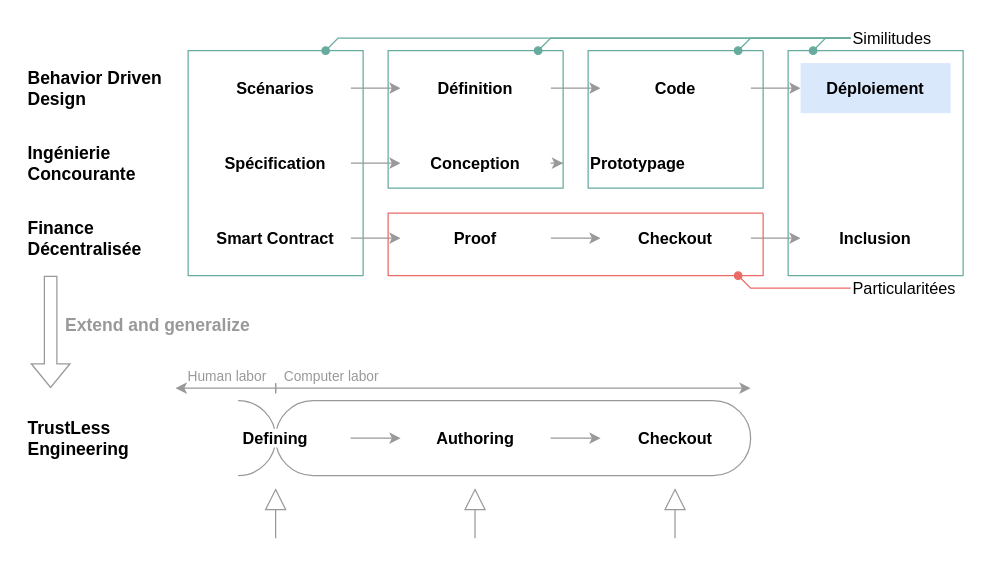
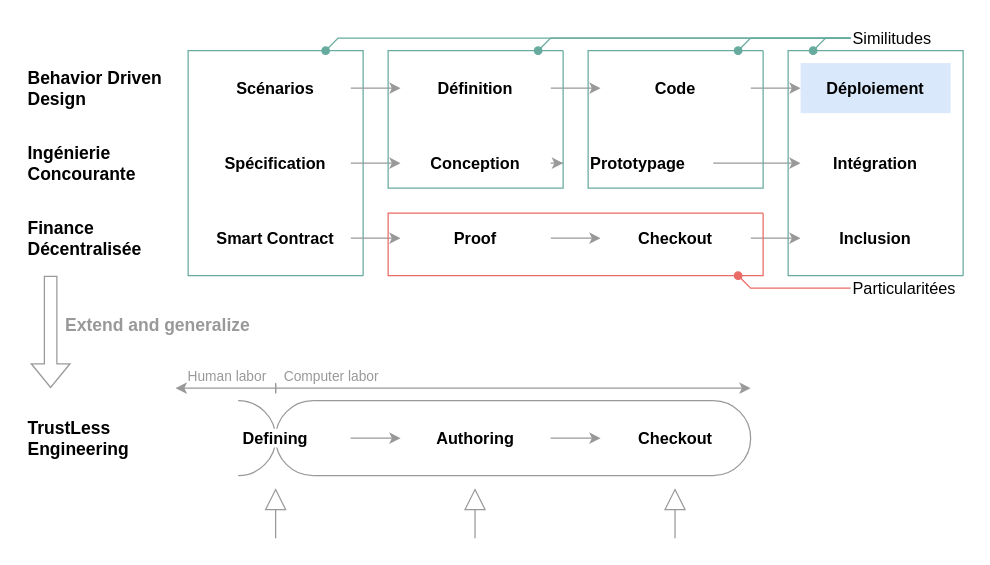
  <mxCell id="0" />
  <mxCell id="1" parent="0" />
  <mxCell id="2" value="" style="endArrow=none;html=1;rounded=0;fontSize=14;strokeColor=#67AB9F;" edge="1" parent="1"><mxGeometry width="50" height="50" relative="1" as="geometry"><mxPoint x="290" y="220" as="sourcePoint" /><mxPoint x="290" y="220" as="targetPoint" /><Array as="points"><mxPoint x="290" y="40" /><mxPoint x="150" y="40" /><mxPoint x="150" y="220" /></Array></mxGeometry></mxCell>
  <mxCell id="3" style="edgeStyle=orthogonalEdgeStyle;rounded=0;orthogonalLoop=1;jettySize=auto;html=1;fontStyle=1;fontColor=#999999;strokeColor=#999999;" edge="1" parent="1" source="4" target="6"><mxGeometry relative="1" as="geometry" /></mxCell>
  <mxCell id="4" value="Scénarios" style="rounded=0;whiteSpace=wrap;html=1;fontStyle=1;strokeColor=none;fontSize=13;" vertex="1" parent="1"><mxGeometry x="160" y="50" width="120" height="40" as="geometry" /></mxCell>
  <mxCell id="5" style="edgeStyle=orthogonalEdgeStyle;rounded=0;orthogonalLoop=1;jettySize=auto;html=1;fontStyle=1;strokeColor=#999999;" edge="1" parent="1" source="6" target="8"><mxGeometry relative="1" as="geometry" /></mxCell>
  <mxCell id="6" value="Définition" style="rounded=0;whiteSpace=wrap;html=1;fontStyle=1;strokeColor=none;fontSize=13;" vertex="1" parent="1"><mxGeometry x="320" y="50" width="120" height="40" as="geometry" /></mxCell>
  <mxCell id="7" style="edgeStyle=orthogonalEdgeStyle;rounded=0;orthogonalLoop=1;jettySize=auto;html=1;fontStyle=1;strokeColor=#999999;" edge="1" parent="1" source="8" target="9"><mxGeometry relative="1" as="geometry" /></mxCell>
  <mxCell id="8" value="Code" style="rounded=0;whiteSpace=wrap;html=1;fontStyle=1;strokeColor=none;fontSize=13;" vertex="1" parent="1"><mxGeometry x="480" y="50" width="120" height="40" as="geometry" /></mxCell>
  <mxCell id="9" value="Déploiement" style="rounded=0;whiteSpace=wrap;html=1;fontStyle=1;strokeColor=none;fontSize=13;fillColor=#dae8fc;" vertex="1" parent="1"><mxGeometry x="640" y="50" width="120" height="40" as="geometry" /></mxCell>
  <mxCell id="10" style="edgeStyle=orthogonalEdgeStyle;rounded=0;orthogonalLoop=1;jettySize=auto;html=1;fontStyle=1;fontSize=13;fontColor=#999999;strokeColor=#999999;" edge="1" source="11" target="13" parent="1"><mxGeometry relative="1" as="geometry" /></mxCell>
  <mxCell id="11" value="Spécification" style="rounded=0;whiteSpace=wrap;html=1;fontStyle=1;fontSize=13;strokeColor=none;" vertex="1" parent="1"><mxGeometry x="160" y="110" width="120" height="40" as="geometry" /></mxCell>
  <mxCell id="12" style="edgeStyle=orthogonalEdgeStyle;rounded=0;orthogonalLoop=1;jettySize=auto;html=1;fontStyle=1;fontSize=13;strokeColor=#999999;" edge="1" source="13" target="15" parent="1"><mxGeometry relative="1" as="geometry" /></mxCell>
  <mxCell id="13" value="&lt;strong style=&quot;font-size: 13px;&quot;&gt;Conception&lt;/strong&gt;" style="rounded=0;whiteSpace=wrap;html=1;fontStyle=1;fontSize=13;strokeColor=none;" vertex="1" parent="1"><mxGeometry x="320" y="110" width="120" height="40" as="geometry" /></mxCell>
+ <mxCell id="14" style="edgeStyle=orthogonalEdgeStyle;rounded=0;orthogonalLoop=1;jettySize=auto;html=1;fontStyle=1;fontSize=13;strokeColor=#999999;" edge="1" source="15" target="16" parent="1"><mxGeometry relative="1" as="geometry" /></mxCell>
  <mxCell id="15" value="&lt;strong style=&quot;font-size: 13px;&quot;&gt;Prototypage&lt;/strong&gt;" style="rounded=0;whiteSpace=wrap;html=1;fontStyle=1;fontSize=13;strokeColor=none;" vertex="1" parent="1"><mxGeometry x="450" y="110" width="120" height="40" as="geometry" /></mxCell>
+ <mxCell id="16" value="&lt;strong style=&quot;font-size: 13px;&quot;&gt;Intégration&lt;/strong&gt;" style="rounded=0;whiteSpace=wrap;html=1;fontStyle=1;fontSize=13;strokeColor=none;" vertex="1" parent="1"><mxGeometry x="640" y="110" width="120" height="40" as="geometry" /></mxCell>
  <mxCell id="17" style="edgeStyle=orthogonalEdgeStyle;rounded=0;orthogonalLoop=1;jettySize=auto;html=1;fontStyle=1;fontColor=#999999;strokeColor=#999999;" edge="1" source="18" target="20" parent="1"><mxGeometry relative="1" as="geometry" /></mxCell>
  <mxCell id="18" value="&lt;strong style=&quot;font-size: 13px;&quot;&gt;Smart Contract&lt;/strong&gt;" style="rounded=0;whiteSpace=wrap;html=1;fontStyle=1;fontSize=13;strokeColor=none;" vertex="1" parent="1"><mxGeometry x="160" y="170" width="120" height="40" as="geometry" /></mxCell>
  <mxCell id="19" style="edgeStyle=orthogonalEdgeStyle;rounded=0;orthogonalLoop=1;jettySize=auto;html=1;fontStyle=1;strokeColor=#999999;" edge="1" source="20" target="22" parent="1"><mxGeometry relative="1" as="geometry" /></mxCell>
  <mxCell id="20" value="&lt;strong style=&quot;font-size: 13px;&quot;&gt;Proof&lt;/strong&gt;" style="rounded=0;whiteSpace=wrap;html=1;fontStyle=1;fontSize=13;strokeColor=none;" vertex="1" parent="1"><mxGeometry x="320" y="170" width="120" height="40" as="geometry" /></mxCell>
  <mxCell id="21" style="edgeStyle=orthogonalEdgeStyle;rounded=0;orthogonalLoop=1;jettySize=auto;html=1;fontStyle=1;strokeColor=#999999;" edge="1" source="22" target="23" parent="1"><mxGeometry relative="1" as="geometry" /></mxCell>
  <mxCell id="22" value="&lt;strong style=&quot;font-size: 13px;&quot;&gt;Checkout&lt;/strong&gt;" style="rounded=0;whiteSpace=wrap;html=1;fontStyle=1;fontSize=13;strokeColor=none;" vertex="1" parent="1"><mxGeometry x="480" y="170" width="120" height="40" as="geometry" /></mxCell>
  <mxCell id="23" value="&lt;strong style=&quot;font-size: 13px;&quot;&gt;Inclusion&lt;/strong&gt;" style="rounded=0;whiteSpace=wrap;html=1;fontStyle=1;fontSize=13;strokeColor=none;" vertex="1" parent="1"><mxGeometry x="640" y="170" width="120" height="40" as="geometry" /></mxCell>
  <mxCell id="24" value="Behavior Driven Design" style="text;html=1;strokeColor=none;fillColor=none;align=left;verticalAlign=middle;whiteSpace=wrap;rounded=0;fontStyle=1;fontSize=14;" vertex="1" parent="1"><mxGeometry x="20" y="50" width="110" height="40" as="geometry" /></mxCell>
  <mxCell id="25" value="Ingénierie Concourante" style="text;html=1;strokeColor=none;fillColor=none;align=left;verticalAlign=middle;whiteSpace=wrap;rounded=0;fontStyle=1;fontSize=14;" vertex="1" parent="1"><mxGeometry x="20" y="110" width="110" height="40" as="geometry" /></mxCell>
  <mxCell id="26" value="Finance Décentralisée" style="text;html=1;strokeColor=none;fillColor=none;align=left;verticalAlign=middle;whiteSpace=wrap;rounded=0;fontStyle=1;fontSize=14;" vertex="1" parent="1"><mxGeometry x="20" y="170" width="110" height="40" as="geometry" /></mxCell>
  <mxCell id="27" value="" style="endArrow=none;html=1;rounded=0;fontSize=14;strokeColor=#67AB9F;" edge="1" parent="1"><mxGeometry width="50" height="50" relative="1" as="geometry"><mxPoint x="770" y="220" as="sourcePoint" /><mxPoint x="770" y="220" as="targetPoint" /><Array as="points"><mxPoint x="770" y="40" /><mxPoint x="630" y="40" /><mxPoint x="630" y="220" /></Array></mxGeometry></mxCell>
  <mxCell id="28" value="" style="endArrow=none;html=1;rounded=0;fontSize=14;fillColor=#f8cecc;strokeColor=#67AB9F;" edge="1" parent="1"><mxGeometry width="50" height="50" relative="1" as="geometry"><mxPoint x="450" y="40" as="sourcePoint" /><mxPoint x="450" y="40" as="targetPoint" /><Array as="points"><mxPoint x="310" y="40" /><mxPoint x="310" y="150" /><mxPoint x="450" y="150" /></Array></mxGeometry></mxCell>
  <mxCell id="29" value="" style="endArrow=none;html=1;rounded=0;fontSize=14;fillColor=#f8cecc;strokeColor=#67AB9F;" edge="1" parent="1"><mxGeometry width="50" height="50" relative="1" as="geometry"><mxPoint x="610" y="40" as="sourcePoint" /><mxPoint x="610" y="40" as="targetPoint" /><Array as="points"><mxPoint x="470" y="40" /><mxPoint x="470" y="150" /><mxPoint x="610" y="150" /></Array></mxGeometry></mxCell>
  <mxCell id="30" value="" style="endArrow=none;html=1;rounded=0;fontSize=14;fillColor=#f8cecc;strokeColor=#EA6B66;" edge="1" parent="1"><mxGeometry width="50" height="50" relative="1" as="geometry"><mxPoint x="610" y="170" as="sourcePoint" /><mxPoint x="610" y="170" as="targetPoint" /><Array as="points"><mxPoint x="310" y="170" /><mxPoint x="310" y="220" /><mxPoint x="610" y="220" /></Array></mxGeometry></mxCell>
  <mxCell id="31" value="" style="endArrow=oval;html=1;rounded=0;strokeColor=#EA6B66;fontSize=13;exitX=0;exitY=0.5;exitDx=0;exitDy=0;endFill=1;" edge="1" parent="1" source="32"><mxGeometry width="50" height="50" relative="1" as="geometry"><mxPoint x="650" y="270" as="sourcePoint" /><mxPoint x="590" y="220" as="targetPoint" /><Array as="points"><mxPoint x="600" y="230" /></Array></mxGeometry></mxCell>
  <mxCell id="32" value="Particularitées" style="text;html=1;strokeColor=none;fillColor=none;align=left;verticalAlign=middle;whiteSpace=wrap;rounded=0;fontSize=13;" vertex="1" parent="1"><mxGeometry x="680" y="220" width="80" height="20" as="geometry" /></mxCell>
  <mxCell id="33" value="Similitudes" style="text;html=1;strokeColor=none;fillColor=none;align=left;verticalAlign=middle;whiteSpace=wrap;rounded=0;fontSize=13;" vertex="1" parent="1"><mxGeometry x="680" y="20" width="80" height="20" as="geometry" /></mxCell>
  <mxCell id="34" value="" style="endArrow=oval;html=1;rounded=0;strokeColor=#67AB9F;fontSize=13;exitX=0;exitY=0.5;exitDx=0;exitDy=0;endFill=1;" edge="1" parent="1" source="33"><mxGeometry width="50" height="50" relative="1" as="geometry"><mxPoint x="670" y="30" as="sourcePoint" /><mxPoint x="590" y="40" as="targetPoint" /><Array as="points"><mxPoint x="600" y="30" /></Array></mxGeometry></mxCell>
  <mxCell id="35" value="" style="endArrow=oval;html=1;rounded=0;strokeColor=#67AB9F;fontSize=13;exitX=0;exitY=0.5;exitDx=0;exitDy=0;endFill=1;" edge="1" parent="1" source="33"><mxGeometry width="50" height="50" relative="1" as="geometry"><mxPoint x="670" y="30" as="sourcePoint" /><mxPoint x="650" y="40" as="targetPoint" /><Array as="points"><mxPoint x="660" y="30" /></Array></mxGeometry></mxCell>
  <mxCell id="36" value="" style="endArrow=oval;html=1;rounded=0;strokeColor=#67AB9F;fontSize=13;exitX=0;exitY=0.5;exitDx=0;exitDy=0;endFill=1;" edge="1" parent="1" source="33"><mxGeometry width="50" height="50" relative="1" as="geometry"><mxPoint x="520" y="10" as="sourcePoint" /><mxPoint x="430" y="40" as="targetPoint" /><Array as="points"><mxPoint x="440" y="30" /></Array></mxGeometry></mxCell>
  <mxCell id="37" value="" style="endArrow=oval;html=1;rounded=0;strokeColor=#67AB9F;fontSize=13;exitX=0;exitY=0.5;exitDx=0;exitDy=0;endFill=1;" edge="1" parent="1" source="33"><mxGeometry width="50" height="50" relative="1" as="geometry"><mxPoint x="530" y="10" as="sourcePoint" /><mxPoint x="260" y="40" as="targetPoint" /><Array as="points"><mxPoint x="270" y="30" /></Array></mxGeometry></mxCell>
  <mxCell id="38" style="edgeStyle=orthogonalEdgeStyle;rounded=0;orthogonalLoop=1;jettySize=auto;html=1;fontStyle=1;strokeColor=#999999;" edge="1" source="49" target="50" parent="1"><mxGeometry relative="1" as="geometry" /></mxCell>
  <mxCell id="39" style="edgeStyle=orthogonalEdgeStyle;rounded=0;orthogonalLoop=1;jettySize=auto;html=1;fontStyle=1;strokeColor=#999999;" edge="1" source="50" target="51" parent="1"><mxGeometry relative="1" as="geometry" /></mxCell>
  <mxCell id="40" value="" style="endArrow=block;html=1;rounded=0;strokeColor=#999999;fontSize=13;endFill=0;endSize=15;" edge="1" parent="1"><mxGeometry width="50" height="50" relative="1" as="geometry"><mxPoint x="220" y="430" as="sourcePoint" /><mxPoint x="220" y="390" as="targetPoint" /></mxGeometry></mxCell>
  <mxCell id="41" value="" style="endArrow=block;html=1;rounded=0;strokeColor=#999999;fontSize=13;endFill=0;endSize=15;" edge="1" parent="1"><mxGeometry width="50" height="50" relative="1" as="geometry"><mxPoint x="379.52" y="430" as="sourcePoint" /><mxPoint x="379.52" y="390" as="targetPoint" /></mxGeometry></mxCell>
  <mxCell id="42" value="" style="endArrow=block;html=1;rounded=0;strokeColor=#999999;fontSize=13;endFill=0;endSize=15;" edge="1" parent="1"><mxGeometry width="50" height="50" relative="1" as="geometry"><mxPoint x="539.52" y="430" as="sourcePoint" /><mxPoint x="539.52" y="390" as="targetPoint" /></mxGeometry></mxCell>
  <mxCell id="43" value="TrustLess Engineering" style="text;html=1;strokeColor=none;fillColor=none;align=left;verticalAlign=middle;whiteSpace=wrap;rounded=0;fontStyle=1;fontSize=14;" vertex="1" parent="1"><mxGeometry x="20" y="330" width="110" height="40" as="geometry" /></mxCell>
  <mxCell id="44" value="" style="verticalLabelPosition=bottom;verticalAlign=top;html=1;shape=mxgraph.basic.arc;startAngle=0;endAngle=0.5;fontSize=13;strokeColor=#999999;" vertex="1" parent="1"><mxGeometry x="160" y="320" width="60" height="60" as="geometry" /></mxCell>
  <mxCell id="45" value="" style="verticalLabelPosition=bottom;verticalAlign=top;html=1;shape=mxgraph.basic.arc;startAngle=0;endAngle=0.5;fontSize=13;flipV=1;flipH=1;strokeColor=#999999;" vertex="1" parent="1"><mxGeometry x="220" y="320" width="60" height="60" as="geometry" /></mxCell>
  <mxCell id="46" value="" style="verticalLabelPosition=bottom;verticalAlign=top;html=1;shape=mxgraph.basic.arc;startAngle=0;endAngle=0.5;fontSize=13;flipV=1;flipH=0;strokeColor=#999999;" vertex="1" parent="1"><mxGeometry x="540" y="320" width="60" height="60" as="geometry" /></mxCell>
  <mxCell id="47" value="" style="endArrow=none;html=1;rounded=0;strokeColor=#999999;fontSize=13;endSize=15;entryX=0.5;entryY=1;entryDx=0;entryDy=0;entryPerimeter=0;exitX=0.5;exitY=1;exitDx=0;exitDy=0;exitPerimeter=0;" edge="1" parent="1" source="45" target="46"><mxGeometry width="50" height="50" relative="1" as="geometry"><mxPoint x="300" y="320" as="sourcePoint" /><mxPoint x="560" y="320" as="targetPoint" /></mxGeometry></mxCell>
  <mxCell id="48" value="" style="endArrow=none;html=1;rounded=0;strokeColor=#999999;fontSize=13;endSize=15;entryX=0.5;entryY=0;entryDx=0;entryDy=0;entryPerimeter=0;exitX=0.5;exitY=0;exitDx=0;exitDy=0;exitPerimeter=0;" edge="1" parent="1" source="45" target="46"><mxGeometry width="50" height="50" relative="1" as="geometry"><mxPoint x="250" y="380" as="sourcePoint" /><mxPoint x="560" y="380" as="targetPoint" /></mxGeometry></mxCell>
  <mxCell id="49" value="&lt;strong style=&quot;font-size: 13px;&quot;&gt;Defining&lt;/strong&gt;" style="rounded=0;whiteSpace=wrap;html=1;fontStyle=1;fontSize=13;strokeColor=none;fillColor=none;labelBackgroundColor=default;labelBorderColor=none;" vertex="1" parent="1"><mxGeometry x="160" y="330" width="120" height="40" as="geometry" /></mxCell>
  <mxCell id="50" value="&lt;strong style=&quot;font-size: 13px;&quot;&gt;Authoring&lt;/strong&gt;" style="rounded=0;whiteSpace=wrap;html=1;fontStyle=1;fontSize=13;strokeColor=none;fillColor=none;labelBackgroundColor=default;" vertex="1" parent="1"><mxGeometry x="320" y="330" width="120" height="40" as="geometry" /></mxCell>
  <mxCell id="51" value="&lt;strong style=&quot;font-size: 13px;&quot;&gt;Checkout&lt;/strong&gt;" style="rounded=0;whiteSpace=wrap;html=1;fontStyle=1;fontSize=13;strokeColor=none;fillColor=none;labelBackgroundColor=default;" vertex="1" parent="1"><mxGeometry x="480" y="330" width="120" height="40" as="geometry" /></mxCell>
  <mxCell id="52" value="" style="endArrow=classic;html=1;rounded=0;strokeColor=#999999;fontSize=13;endSize=6;entryX=1;entryY=1;entryDx=0;entryDy=0;exitX=0;exitY=1;exitDx=0;exitDy=0;startArrow=baseDash;startFill=0;" edge="1" parent="1" source="53" target="53"><mxGeometry width="50" height="50" relative="1" as="geometry"><mxPoint x="250" y="480" as="sourcePoint" /><mxPoint x="320" y="460" as="targetPoint" /></mxGeometry></mxCell>
  <mxCell id="53" value="Computer labor" style="text;html=1;strokeColor=none;fillColor=none;align=left;verticalAlign=bottom;whiteSpace=wrap;rounded=0;fontSize=11;spacingLeft=5;fontColor=#999999;" vertex="1" parent="1"><mxGeometry x="220" y="290" width="380" height="20" as="geometry" /></mxCell>
  <mxCell id="54" value="" style="endArrow=classic;html=1;rounded=0;strokeColor=#999999;fontSize=13;endSize=6;exitX=1;exitY=1;exitDx=0;exitDy=0;startArrow=baseDash;startFill=0;entryX=0;entryY=1;entryDx=0;entryDy=0;" edge="1" source="55" target="55" parent="1"><mxGeometry width="50" height="50" relative="1" as="geometry"><mxPoint x="580" y="310.476" as="sourcePoint" /><mxPoint x="90" y="560" as="targetPoint" /></mxGeometry></mxCell>
  <mxCell id="55" value="Human labor" style="text;html=1;strokeColor=none;fillColor=none;align=right;verticalAlign=bottom;whiteSpace=wrap;rounded=0;fontSize=11;flipH=1;flipV=1;spacingRight=5;fontColor=#999999;" vertex="1" parent="1"><mxGeometry x="140" y="290" width="80" height="20" as="geometry" /></mxCell>
  <mxCell id="56" value="" style="shape=flexArrow;endArrow=classic;html=1;rounded=0;strokeColor=#999999;fontSize=11;endSize=6;" edge="1" parent="1"><mxGeometry width="50" height="50" relative="1" as="geometry"><mxPoint x="40" y="220" as="sourcePoint" /><mxPoint x="40" y="310" as="targetPoint" /></mxGeometry></mxCell>
  <mxCell id="57" value="Extend and generalize" style="text;html=1;strokeColor=none;fillColor=none;align=left;verticalAlign=middle;whiteSpace=wrap;rounded=0;fontStyle=1;fontSize=14;fontColor=#999999;" vertex="1" parent="1"><mxGeometry x="50" y="240" width="150" height="40" as="geometry" /></mxCell>
